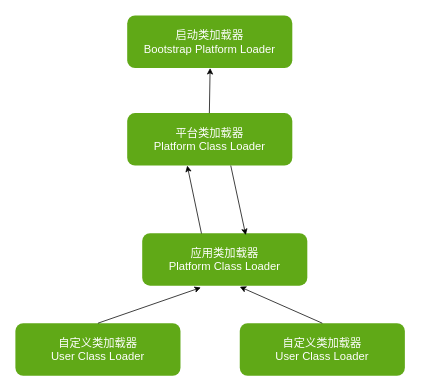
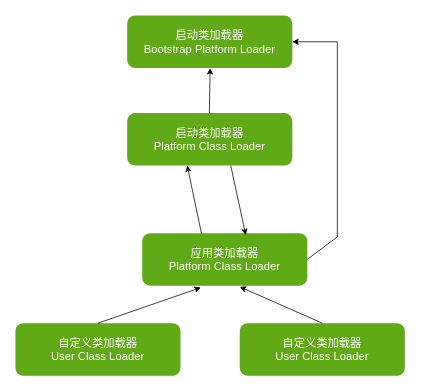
  <mxCell id="0" />
  <mxCell id="1" parent="0" />
  <mxCell id="2" value="&lt;font style=&quot;font-size: 15px;&quot;&gt;启动类加载器&lt;br&gt;Bootstrap Platform Loader&lt;/font&gt;" style="rounded=1;whiteSpace=wrap;html=1;strokeColor=none;fillColor=#60a917;fontColor=#ffffff;" vertex="1" parent="1"><mxGeometry x="169" y="20" width="220" height="70" as="geometry" /></mxCell>
- <mxCell id="3" value="&lt;font style=&quot;font-size: 15px;&quot;&gt;平台类加载器&lt;br&gt;Platform Class Loader&lt;/font&gt;" style="rounded=1;whiteSpace=wrap;html=1;strokeColor=none;fillColor=#60a917;fontColor=#ffffff;" vertex="1" parent="1"><mxGeometry x="169" y="150" width="220" height="70" as="geometry" /></mxCell>
+ <mxCell id="3" value="&lt;font style=&quot;font-size: 15px;&quot;&gt;启动类加载器&lt;br&gt;Platform Class Loader&lt;/font&gt;" style="rounded=1;whiteSpace=wrap;html=1;strokeColor=none;fillColor=#60a917;fontColor=#ffffff;" vertex="1" parent="1"><mxGeometry x="169" y="150" width="220" height="70" as="geometry" /></mxCell>
  <mxCell id="4" value="&lt;font style=&quot;font-size: 15px;&quot;&gt;应用类加载器&lt;br&gt;Platform Class Loader&lt;/font&gt;" style="rounded=1;whiteSpace=wrap;html=1;strokeColor=none;fillColor=#60a917;fontColor=#ffffff;" vertex="1" parent="1"><mxGeometry x="189" y="310" width="220" height="70" as="geometry" /></mxCell>
  <mxCell id="5" value="&lt;font style=&quot;font-size: 15px;&quot;&gt;自定义类加载器&lt;br&gt;User Class Loader&lt;/font&gt;" style="rounded=1;whiteSpace=wrap;html=1;strokeColor=none;fillColor=#60a917;fontColor=#ffffff;" vertex="1" parent="1"><mxGeometry x="20" y="430" width="220" height="70" as="geometry" /></mxCell>
  <mxCell id="6" value="&lt;font style=&quot;font-size: 15px;&quot;&gt;自定义类加载器&lt;br&gt;User Class Loader&lt;/font&gt;" style="rounded=1;whiteSpace=wrap;html=1;strokeColor=none;fillColor=#60a917;fontColor=#ffffff;" vertex="1" parent="1"><mxGeometry x="319" y="430" width="220" height="70" as="geometry" /></mxCell>
  <mxCell id="7" value="" style="endArrow=classic;html=1;rounded=0;entryX=0.355;entryY=1.036;entryDx=0;entryDy=0;entryPerimeter=0;exitX=0.5;exitY=0;exitDx=0;exitDy=0;" edge="1" parent="1" source="5" target="4"><mxGeometry width="50" height="50" relative="1" as="geometry"><mxPoint x="179" y="420" as="sourcePoint" /><mxPoint x="229" y="370" as="targetPoint" /></mxGeometry></mxCell>
  <mxCell id="8" value="" style="endArrow=classic;html=1;rounded=0;entryX=0.591;entryY=1.021;entryDx=0;entryDy=0;entryPerimeter=0;exitX=0.5;exitY=0;exitDx=0;exitDy=0;" edge="1" parent="1" source="6" target="4"><mxGeometry width="50" height="50" relative="1" as="geometry"><mxPoint x="140" y="440" as="sourcePoint" /><mxPoint x="257" y="363" as="targetPoint" /></mxGeometry></mxCell>
  <mxCell id="9" value="" style="endArrow=classic;html=1;rounded=0;exitX=0.359;exitY=0.007;exitDx=0;exitDy=0;exitPerimeter=0;" edge="1" parent="1" source="4"><mxGeometry width="50" height="50" relative="1" as="geometry"><mxPoint x="199" y="270" as="sourcePoint" /><mxPoint x="249" y="220" as="targetPoint" /></mxGeometry></mxCell>
  <mxCell id="10" value="" style="endArrow=classic;html=1;rounded=0;entryX=0.627;entryY=0.036;entryDx=0;entryDy=0;entryPerimeter=0;" edge="1" parent="1" target="4"><mxGeometry width="50" height="50" relative="1" as="geometry"><mxPoint x="307" y="220" as="sourcePoint" /><mxPoint x="259" y="230" as="targetPoint" /></mxGeometry></mxCell>
  <mxCell id="11" value="" style="endArrow=classic;html=1;rounded=0;exitX=0.359;exitY=0.007;exitDx=0;exitDy=0;exitPerimeter=0;" edge="1" parent="1"><mxGeometry width="50" height="50" relative="1" as="geometry"><mxPoint x="278.5" y="150" as="sourcePoint" /><mxPoint x="279.5" y="90" as="targetPoint" /></mxGeometry></mxCell>
+ <mxCell id="12" value="" style="endArrow=classic;html=1;rounded=0;entryX=1;entryY=0.5;entryDx=0;entryDy=0;exitX=1;exitY=0.5;exitDx=0;exitDy=0;" edge="1" parent="1" source="4" target="2"><mxGeometry width="50" height="50" relative="1" as="geometry"><mxPoint x="140" y="440" as="sourcePoint" /><mxPoint x="257" y="363" as="targetPoint" /><Array as="points"><mxPoint x="449" y="315" /><mxPoint x="449" y="55" /></Array></mxGeometry></mxCell>
